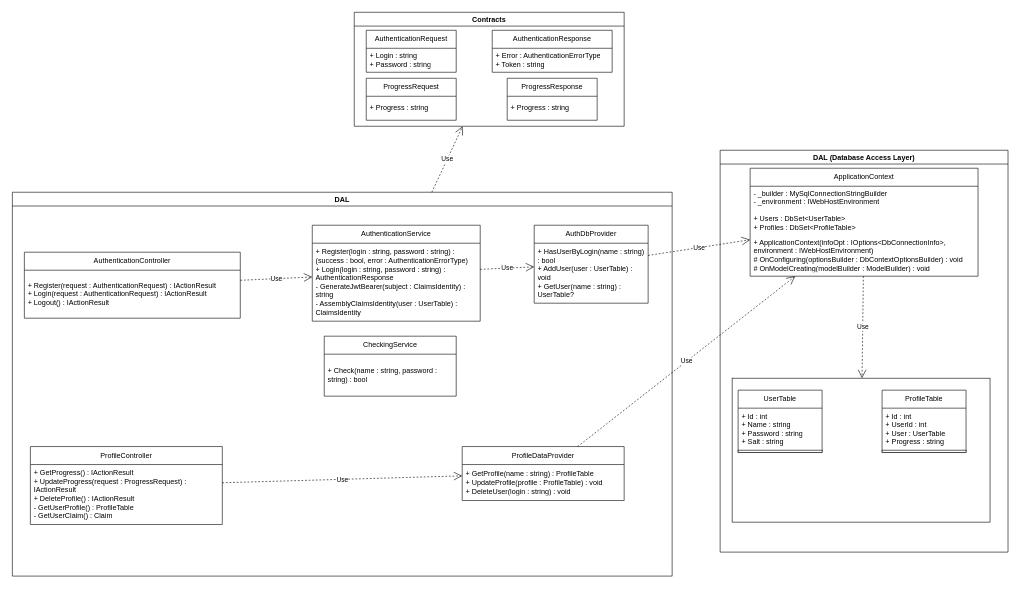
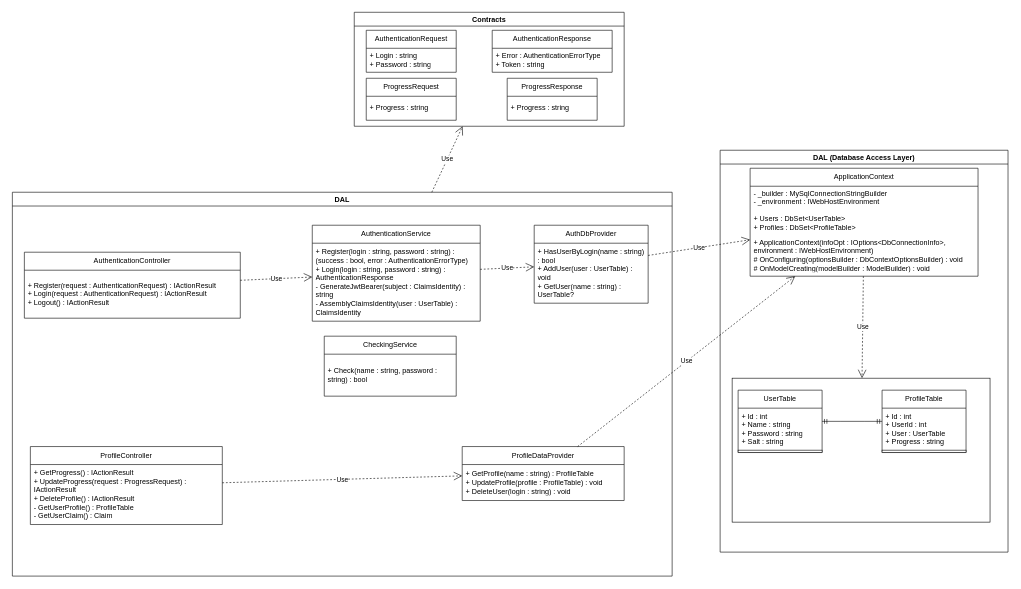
  <mxCell id="0" />
  <mxCell id="1" parent="0" />
  <mxCell id="2" value="Contracts" style="swimlane;whiteSpace=wrap;html=1;" vertex="1" parent="1"><mxGeometry x="590" y="20" width="450" height="190" as="geometry" /></mxCell>
  <mxCell id="3" value="AuthenticationRequest" style="swimlane;fontStyle=0;childLayout=stackLayout;horizontal=1;startSize=30;horizontalStack=0;resizeParent=1;resizeParentMax=0;resizeLast=0;collapsible=1;marginBottom=0;whiteSpace=wrap;html=1;" vertex="1" parent="2"><mxGeometry x="20" y="30" width="150" height="70" as="geometry" /></mxCell>
  <mxCell id="4" value="+ Login : string&lt;br&gt;+ Password : string" style="text;strokeColor=none;fillColor=none;align=left;verticalAlign=middle;spacingLeft=4;spacingRight=4;overflow=hidden;points=[[0,0.5],[1,0.5]];portConstraint=eastwest;rotatable=0;whiteSpace=wrap;html=1;" vertex="1" parent="3"><mxGeometry y="30" width="150" height="40" as="geometry" /></mxCell>
  <mxCell id="5" value="AuthenticationResponse" style="swimlane;fontStyle=0;childLayout=stackLayout;horizontal=1;startSize=30;horizontalStack=0;resizeParent=1;resizeParentMax=0;resizeLast=0;collapsible=1;marginBottom=0;whiteSpace=wrap;html=1;" vertex="1" parent="2"><mxGeometry x="230" y="30" width="200" height="70" as="geometry" /></mxCell>
  <mxCell id="6" value="+ Error : AuthenticationErrorType&lt;br&gt;+ Token : string" style="text;strokeColor=none;fillColor=none;align=left;verticalAlign=middle;spacingLeft=4;spacingRight=4;overflow=hidden;points=[[0,0.5],[1,0.5]];portConstraint=eastwest;rotatable=0;whiteSpace=wrap;html=1;" vertex="1" parent="5"><mxGeometry y="30" width="200" height="40" as="geometry" /></mxCell>
  <mxCell id="7" value="ProgressRequest" style="swimlane;fontStyle=0;childLayout=stackLayout;horizontal=1;startSize=30;horizontalStack=0;resizeParent=1;resizeParentMax=0;resizeLast=0;collapsible=1;marginBottom=0;whiteSpace=wrap;html=1;" vertex="1" parent="2"><mxGeometry x="20" y="110" width="150" height="70" as="geometry" /></mxCell>
  <mxCell id="8" value="+ Progress : string" style="text;strokeColor=none;fillColor=none;align=left;verticalAlign=middle;spacingLeft=4;spacingRight=4;overflow=hidden;points=[[0,0.5],[1,0.5]];portConstraint=eastwest;rotatable=0;whiteSpace=wrap;html=1;" vertex="1" parent="7"><mxGeometry y="30" width="150" height="40" as="geometry" /></mxCell>
  <mxCell id="9" value="ProgressResponse" style="swimlane;fontStyle=0;childLayout=stackLayout;horizontal=1;startSize=30;horizontalStack=0;resizeParent=1;resizeParentMax=0;resizeLast=0;collapsible=1;marginBottom=0;whiteSpace=wrap;html=1;" vertex="1" parent="2"><mxGeometry x="255" y="110" width="150" height="70" as="geometry" /></mxCell>
  <mxCell id="10" value="+ Progress : string" style="text;strokeColor=none;fillColor=none;align=left;verticalAlign=middle;spacingLeft=4;spacingRight=4;overflow=hidden;points=[[0,0.5],[1,0.5]];portConstraint=eastwest;rotatable=0;whiteSpace=wrap;html=1;" vertex="1" parent="9"><mxGeometry y="30" width="150" height="40" as="geometry" /></mxCell>
  <mxCell id="11" value="DAL (Database Access Layer)" style="swimlane;whiteSpace=wrap;html=1;" vertex="1" parent="1"><mxGeometry x="1200" y="250" width="480" height="670" as="geometry" /></mxCell>
  <mxCell id="12" value="ApplicationContext" style="swimlane;fontStyle=0;childLayout=stackLayout;horizontal=1;startSize=30;horizontalStack=0;resizeParent=1;resizeParentMax=0;resizeLast=0;collapsible=1;marginBottom=0;whiteSpace=wrap;html=1;" vertex="1" parent="11"><mxGeometry x="50" y="30" width="380" height="180" as="geometry" /></mxCell>
  <mxCell id="13" value="- _builder : MySqlConnectionStringBuilder&lt;br&gt;- _environment : IWebHostEnvironment&lt;br&gt;&lt;br&gt;+ Users : DbSet&amp;lt;UserTable&amp;gt;&lt;br&gt;+ Profiles : DbSet&amp;lt;ProfileTable&amp;gt;" style="text;strokeColor=none;fillColor=none;align=left;verticalAlign=middle;spacingLeft=4;spacingRight=4;overflow=hidden;points=[[0,0.5],[1,0.5]];portConstraint=eastwest;rotatable=0;whiteSpace=wrap;html=1;" vertex="1" parent="12"><mxGeometry y="30" width="380" height="80" as="geometry" /></mxCell>
  <mxCell id="14" value="+ ApplicationContext(infoOpt : IOptions&amp;lt;DbConnectionInfo&amp;gt;, environment : IWebHostEnvironment)&lt;br&gt;# OnConfiguring(optionsBuilder : DbContextOptionsBuilder) : void&lt;br&gt;# OnModelCreating(modelBuilder : ModelBuilder) : void" style="text;strokeColor=none;fillColor=none;align=left;verticalAlign=middle;spacingLeft=4;spacingRight=4;overflow=hidden;points=[[0,0.5],[1,0.5]];portConstraint=eastwest;rotatable=0;whiteSpace=wrap;html=1;" vertex="1" parent="12"><mxGeometry y="110" width="380" height="70" as="geometry" /></mxCell>
  <mxCell id="15" value="UserTable" style="swimlane;fontStyle=0;childLayout=stackLayout;horizontal=1;startSize=30;horizontalStack=0;resizeParent=1;resizeParentMax=0;resizeLast=0;collapsible=1;marginBottom=0;whiteSpace=wrap;html=1;" vertex="1" parent="11"><mxGeometry x="30" y="400" width="140" height="104" as="geometry" /></mxCell>
  <mxCell id="16" value="+ Id : int&lt;br&gt;+ Name : string&lt;br&gt;+ Password : string&lt;br&gt;+ Salt : string" style="text;strokeColor=none;fillColor=none;align=left;verticalAlign=middle;spacingLeft=4;spacingRight=4;overflow=hidden;points=[[0,0.5],[1,0.5]];portConstraint=eastwest;rotatable=0;whiteSpace=wrap;html=1;" vertex="1" parent="15"><mxGeometry y="30" width="140" height="70" as="geometry" /></mxCell>
  <mxCell id="17" value="" style="whiteSpace=wrap;html=1;" vertex="1" parent="15"><mxGeometry y="100" width="140" height="4" as="geometry" /></mxCell>
  <mxCell id="18" value="ProfileTable" style="swimlane;fontStyle=0;childLayout=stackLayout;horizontal=1;startSize=30;horizontalStack=0;resizeParent=1;resizeParentMax=0;resizeLast=0;collapsible=1;marginBottom=0;whiteSpace=wrap;html=1;" vertex="1" parent="11"><mxGeometry x="270" y="400" width="140" height="104" as="geometry" /></mxCell>
  <mxCell id="19" value="+ Id : int&lt;br&gt;+ UserId : int&lt;br&gt;+ User : UserTable&lt;br&gt;+ Progress : string" style="text;strokeColor=none;fillColor=none;align=left;verticalAlign=middle;spacingLeft=4;spacingRight=4;overflow=hidden;points=[[0,0.5],[1,0.5]];portConstraint=eastwest;rotatable=0;whiteSpace=wrap;html=1;" vertex="1" parent="18"><mxGeometry y="30" width="140" height="70" as="geometry" /></mxCell>
  <mxCell id="20" value="" style="whiteSpace=wrap;html=1;" vertex="1" parent="18"><mxGeometry y="100" width="140" height="4" as="geometry" /></mxCell>
+ <mxCell id="21" value="" style="edgeStyle=entityRelationEdgeStyle;fontSize=12;html=1;endArrow=ERmandOne;startArrow=ERmandOne;rounded=0;" edge="1" parent="11" source="15" target="18"><mxGeometry width="100" height="100" relative="1" as="geometry"><mxPoint x="180" y="620" as="sourcePoint" /><mxPoint x="280" y="520" as="targetPoint" /></mxGeometry></mxCell>
  <mxCell id="22" value="" style="whiteSpace=wrap;html=1;fillColor=none;" vertex="1" parent="11"><mxGeometry x="20" y="380" width="430" height="240" as="geometry" /></mxCell>
  <mxCell id="23" value="Use" style="endArrow=open;endSize=12;dashed=1;html=1;rounded=0;" edge="1" parent="11" source="12" target="22"><mxGeometry width="160" relative="1" as="geometry"><mxPoint x="210" y="300" as="sourcePoint" /><mxPoint x="370" y="300" as="targetPoint" /></mxGeometry></mxCell>
  <mxCell id="24" value="DAL" style="swimlane;whiteSpace=wrap;html=1;fillColor=none;" vertex="1" parent="1"><mxGeometry x="20" y="320" width="1100" height="640" as="geometry" /></mxCell>
  <mxCell id="25" value="AuthDbProvider" style="swimlane;fontStyle=0;childLayout=stackLayout;horizontal=1;startSize=30;horizontalStack=0;resizeParent=1;resizeParentMax=0;resizeLast=0;collapsible=1;marginBottom=0;whiteSpace=wrap;html=1;fillColor=none;" vertex="1" parent="24"><mxGeometry x="870" y="55" width="190" height="130" as="geometry" /></mxCell>
  <mxCell id="26" value="+ HasUserByLogin(name : string) : bool&lt;br&gt;+ AddUser(user : UserTable) : void&lt;br&gt;+ GetUser(name : string) : UserTable?" style="text;strokeColor=none;fillColor=none;align=left;verticalAlign=middle;spacingLeft=4;spacingRight=4;overflow=hidden;points=[[0,0.5],[1,0.5]];portConstraint=eastwest;rotatable=0;whiteSpace=wrap;html=1;" vertex="1" parent="25"><mxGeometry y="30" width="190" height="100" as="geometry" /></mxCell>
  <mxCell id="27" value="AuthenticationService" style="swimlane;fontStyle=0;childLayout=stackLayout;horizontal=1;startSize=30;horizontalStack=0;resizeParent=1;resizeParentMax=0;resizeLast=0;collapsible=1;marginBottom=0;whiteSpace=wrap;html=1;fillColor=none;" vertex="1" parent="24"><mxGeometry x="500" y="55" width="280" height="160" as="geometry" /></mxCell>
  <mxCell id="28" value="+ Register(login : string, password : string) : (success : bool, error : AuthenticationErrorType)&lt;br&gt;+ Login(login : string, password : string) : AuthenticationResponse&lt;br&gt;- GenerateJwtBearer(subject : ClaimsIdentity) : string&lt;br&gt;- AssemblyClaimsIdentity(user : UserTable) : ClaimsIdentity&lt;br&gt;" style="text;strokeColor=none;fillColor=none;align=left;verticalAlign=middle;spacingLeft=4;spacingRight=4;overflow=hidden;points=[[0,0.5],[1,0.5]];portConstraint=eastwest;rotatable=0;whiteSpace=wrap;html=1;" vertex="1" parent="27"><mxGeometry y="30" width="280" height="130" as="geometry" /></mxCell>
  <mxCell id="29" value="Use" style="endArrow=open;endSize=12;dashed=1;html=1;rounded=0;" edge="1" parent="24" source="27" target="25"><mxGeometry width="160" relative="1" as="geometry"><mxPoint x="820" y="270" as="sourcePoint" /><mxPoint x="980" y="270" as="targetPoint" /></mxGeometry></mxCell>
  <mxCell id="30" value="AuthenticationController" style="swimlane;fontStyle=0;childLayout=stackLayout;horizontal=1;startSize=30;horizontalStack=0;resizeParent=1;resizeParentMax=0;resizeLast=0;collapsible=1;marginBottom=0;whiteSpace=wrap;html=1;fillColor=none;" vertex="1" parent="24"><mxGeometry x="20" y="100" width="360" height="110" as="geometry" /></mxCell>
  <mxCell id="31" value="+ Register(request : AuthenticationRequest) : IActionResult&lt;br&gt;+ Login(request : AuthenticationRequest) : IActionResult&lt;br&gt;+ Logout() : IActionResult" style="text;strokeColor=none;fillColor=none;align=left;verticalAlign=middle;spacingLeft=4;spacingRight=4;overflow=hidden;points=[[0,0.5],[1,0.5]];portConstraint=eastwest;rotatable=0;whiteSpace=wrap;html=1;" vertex="1" parent="30"><mxGeometry y="30" width="360" height="80" as="geometry" /></mxCell>
  <mxCell id="32" value="CheckingService" style="swimlane;fontStyle=0;childLayout=stackLayout;horizontal=1;startSize=30;horizontalStack=0;resizeParent=1;resizeParentMax=0;resizeLast=0;collapsible=1;marginBottom=0;whiteSpace=wrap;html=1;fillColor=none;" vertex="1" parent="24"><mxGeometry x="520" y="240" width="220" height="100" as="geometry" /></mxCell>
  <mxCell id="33" value="+ Check(name : string, password : string) : bool" style="text;strokeColor=none;fillColor=none;align=left;verticalAlign=middle;spacingLeft=4;spacingRight=4;overflow=hidden;points=[[0,0.5],[1,0.5]];portConstraint=eastwest;rotatable=0;whiteSpace=wrap;html=1;" vertex="1" parent="32"><mxGeometry y="30" width="220" height="70" as="geometry" /></mxCell>
  <mxCell id="34" value="Use" style="endArrow=open;endSize=12;dashed=1;html=1;rounded=0;" edge="1" parent="24" source="30" target="27"><mxGeometry width="160" relative="1" as="geometry"><mxPoint x="400" y="270" as="sourcePoint" /><mxPoint x="560" y="270" as="targetPoint" /></mxGeometry></mxCell>
  <mxCell id="35" value="ProfileDataProvider" style="swimlane;fontStyle=0;childLayout=stackLayout;horizontal=1;startSize=30;horizontalStack=0;resizeParent=1;resizeParentMax=0;resizeLast=0;collapsible=1;marginBottom=0;whiteSpace=wrap;html=1;fillColor=none;" vertex="1" parent="24"><mxGeometry x="750" y="424" width="270" height="90" as="geometry" /></mxCell>
  <mxCell id="36" value="+ GetProfile(name : string) : ProfileTable&lt;br&gt;+ UpdateProfile(profile : ProfileTable) : void&lt;br&gt;+ DeleteUser(login : string) : void" style="text;strokeColor=none;fillColor=none;align=left;verticalAlign=middle;spacingLeft=4;spacingRight=4;overflow=hidden;points=[[0,0.5],[1,0.5]];portConstraint=eastwest;rotatable=0;whiteSpace=wrap;html=1;" vertex="1" parent="35"><mxGeometry y="30" width="270" height="60" as="geometry" /></mxCell>
  <mxCell id="37" value="ProfileController" style="swimlane;fontStyle=0;childLayout=stackLayout;horizontal=1;startSize=30;horizontalStack=0;resizeParent=1;resizeParentMax=0;resizeLast=0;collapsible=1;marginBottom=0;whiteSpace=wrap;html=1;fillColor=none;" vertex="1" parent="24"><mxGeometry x="30" y="424" width="320" height="130" as="geometry" /></mxCell>
  <mxCell id="38" value="+ GetProgress() : IActionResult&lt;br&gt;+ UpdateProgress(request : ProgressRequest) : IActionResult&lt;br&gt;+ DeleteProfile() : IActionResult&lt;br&gt;- GetUserProfile() : ProfileTable&lt;br&gt;- GetUserClaim() : Claim" style="text;strokeColor=none;fillColor=none;align=left;verticalAlign=middle;spacingLeft=4;spacingRight=4;overflow=hidden;points=[[0,0.5],[1,0.5]];portConstraint=eastwest;rotatable=0;whiteSpace=wrap;html=1;" vertex="1" parent="37"><mxGeometry y="30" width="320" height="100" as="geometry" /></mxCell>
  <mxCell id="39" value="Use" style="endArrow=open;endSize=12;dashed=1;html=1;rounded=0;" edge="1" parent="24" source="37" target="35"><mxGeometry width="160" relative="1" as="geometry"><mxPoint x="449.995" y="490" as="sourcePoint" /><mxPoint x="594.81" y="535.465" as="targetPoint" /></mxGeometry></mxCell>
  <mxCell id="40" value="Use" style="endArrow=open;endSize=12;dashed=1;html=1;rounded=0;" edge="1" parent="1" source="25" target="12"><mxGeometry width="160" relative="1" as="geometry"><mxPoint x="1448.816" y="470" as="sourcePoint" /><mxPoint x="1446.579" y="640" as="targetPoint" /></mxGeometry></mxCell>
  <mxCell id="41" value="Use" style="endArrow=open;endSize=12;dashed=1;html=1;rounded=0;" edge="1" parent="1" source="35" target="12"><mxGeometry width="160" relative="1" as="geometry"><mxPoint x="1080" y="443.656" as="sourcePoint" /><mxPoint x="1260" y="412.688" as="targetPoint" /></mxGeometry></mxCell>
  <mxCell id="42" value="Use" style="endArrow=open;endSize=12;dashed=1;html=1;rounded=0;" edge="1" parent="1" source="24" target="2"><mxGeometry width="160" relative="1" as="geometry"><mxPoint x="740" y="240" as="sourcePoint" /><mxPoint x="900" y="240" as="targetPoint" /></mxGeometry></mxCell>
